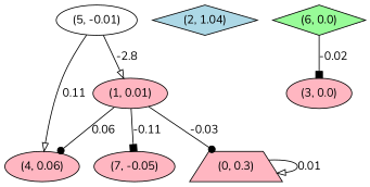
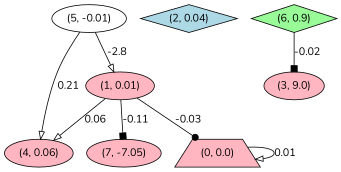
  digraph {
    fontname=Nunito
    node [fillcolor=lightpink fontname=Nunito shape=ellipse style=filled]
    edge [arrowhead=onormal fontname=Nunito]
-   n1 [label="(0, 0.3)" shape=trapezium]
+   n1 [label="(0, 0.0)" shape=trapezium]
    n2 [label="(1, 0.01)"]
    n3 [label="(4, 0.06)"]
-   n4 [label="(7, -0.05)"]
-   n5 [fillcolor=lightblue label="(2, 1.04)" shape=diamond]
-   n6 [label="(3, 0.0)"]
+   n4 [label="(7, -7.05)"]
+   n5 [fillcolor=lightblue label="(2, 0.04)" shape=diamond]
+   n6 [label="(3, 9.0)"]
    n7 [fillcolor=white label="(5, -0.01)"]
-   n8 [fillcolor=palegreen label="(6, 0.0)" shape=diamond]
+   n8 [fillcolor=palegreen label="(6, 0.9)" shape=diamond]
    n1 -> n1 [label=0.01]
    n2 -> n1 [arrowhead=dot label=-0.03]
-   n2 -> n3 [arrowhead=dot label=0.06]
+   n2 -> n3 [label=0.06]
    n2 -> n4 [arrowhead=box label=-0.11]
    n7 -> n2 [label=-2.8]
-   n7 -> n3 [label=0.11]
+   n7 -> n3 [label=0.21]
    n8 -> n6 [arrowhead=box label=-0.02]
  }
